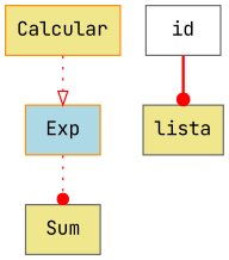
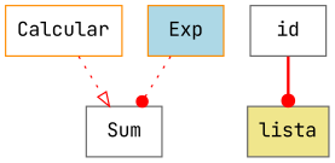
  digraph {
    fontname="JetBrains Mono"
    node [color=gray40 fillcolor=khaki fontname="JetBrains Mono" shape=box style=filled]
    edge [arrowhead=dot color=red fontname="JetBrains Mono" style=dotted]
-   n1 [color=darkorange label=Calcular]
+   n1 [color=darkorange fillcolor=white label=Calcular]
    n2 [color=darkorange fillcolor=lightblue label=Exp]
-   n3 [label=Sum]
+   n3 [fillcolor=white label=Sum]
    n4 [fillcolor=white label=id]
    n5 [label=lista]
-   n1 -> n2 [arrowhead=onormal]
+   n1 -> n3 [arrowhead=onormal]
    n2 -> n3
    n4 -> n5 [style=bold]
  }
